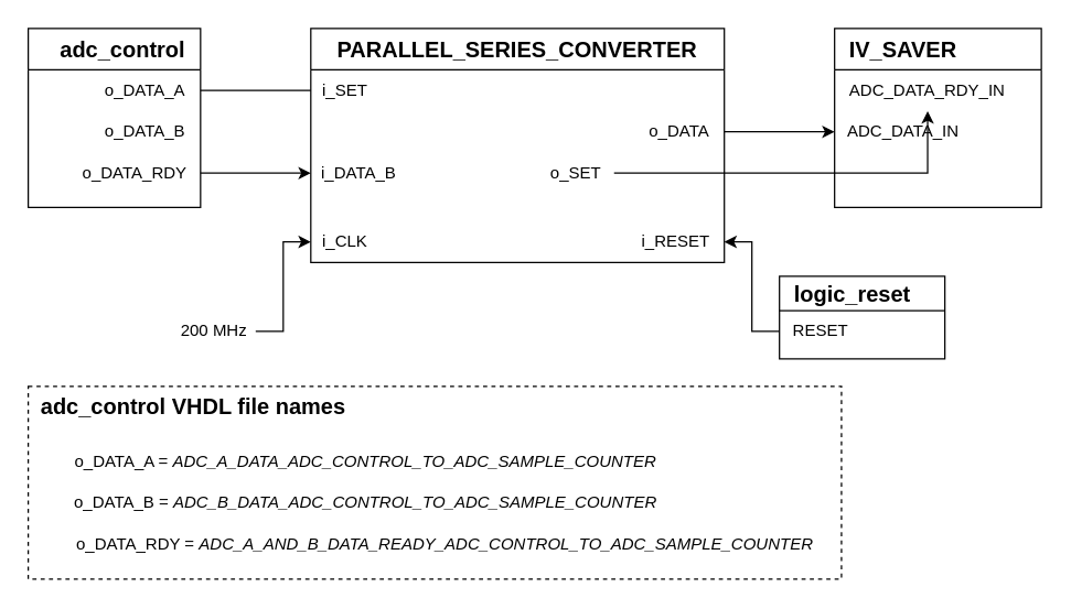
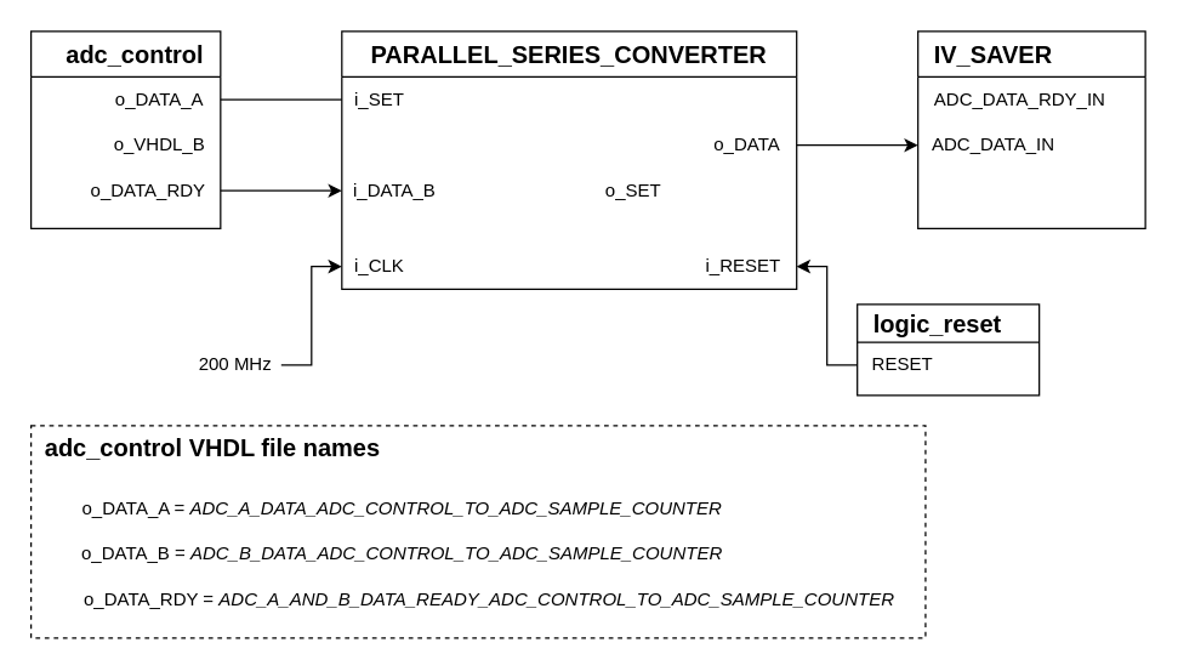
  <mxCell id="0" />
  <mxCell id="1" parent="0" />
  <mxCell id="2" value="" style="rounded=0;whiteSpace=wrap;html=1;fillColor=none;dashed=1;" vertex="1" parent="1"><mxGeometry x="20" y="280" width="590" height="140" as="geometry" /></mxCell>
  <mxCell id="3" value="&lt;font style=&quot;font-size: 16px;&quot;&gt;PARALLEL_SERIES_CONVERTER&lt;/font&gt;" style="swimlane;whiteSpace=wrap;html=1;startSize=30;" vertex="1" parent="1"><mxGeometry x="225" y="20" width="300" height="170" as="geometry" /></mxCell>
  <mxCell id="4" value="i_SET" style="text;html=1;align=center;verticalAlign=middle;whiteSpace=wrap;rounded=0;" vertex="1" parent="3"><mxGeometry y="30" width="50" height="30" as="geometry" /></mxCell>
  <mxCell id="5" value="i_DATA_B" style="text;html=1;align=center;verticalAlign=middle;whiteSpace=wrap;rounded=0;" vertex="1" parent="3"><mxGeometry y="90" width="70" height="30" as="geometry" /></mxCell>
  <mxCell id="6" value="i_RESET" style="text;html=1;align=center;verticalAlign=middle;whiteSpace=wrap;rounded=0;rotation=0;" vertex="1" parent="3"><mxGeometry x="230" y="140" width="70" height="30" as="geometry" /></mxCell>
  <mxCell id="7" value="i_CLK" style="text;html=1;align=center;verticalAlign=middle;whiteSpace=wrap;rounded=0;" vertex="1" parent="3"><mxGeometry y="140" width="50" height="30" as="geometry" /></mxCell>
  <mxCell id="8" value="o_DATA" style="text;html=1;align=center;verticalAlign=middle;whiteSpace=wrap;rounded=0;" vertex="1" parent="3"><mxGeometry x="235" y="60" width="65" height="30" as="geometry" /></mxCell>
  <mxCell id="9" value="o_SET" style="text;html=1;align=center;verticalAlign=middle;whiteSpace=wrap;rounded=0;" vertex="1" parent="3"><mxGeometry x="165" y="90" width="55" height="30" as="geometry" /></mxCell>
  <mxCell id="10" value="&lt;font style=&quot;font-size: 16px;&quot;&gt;&amp;nbsp; logic_reset&lt;/font&gt;" style="swimlane;whiteSpace=wrap;html=1;align=left;startSize=25;" vertex="1" parent="1"><mxGeometry x="565" y="200" width="120" height="60" as="geometry" /></mxCell>
  <mxCell id="11" value="RESET" style="text;html=1;align=center;verticalAlign=middle;whiteSpace=wrap;rounded=0;rotation=0;" vertex="1" parent="10"><mxGeometry y="25" width="60" height="30" as="geometry" /></mxCell>
  <mxCell id="12" style="edgeStyle=orthogonalEdgeStyle;rounded=0;orthogonalLoop=1;jettySize=auto;html=1;entryX=0;entryY=0.5;entryDx=0;entryDy=0;" edge="1" parent="1" source="13" target="7"><mxGeometry relative="1" as="geometry" /></mxCell>
  <mxCell id="13" value="200 MHz" style="text;html=1;align=center;verticalAlign=middle;whiteSpace=wrap;rounded=0;" vertex="1" parent="1"><mxGeometry x="125" y="225" width="60" height="30" as="geometry" /></mxCell>
  <mxCell id="14" style="edgeStyle=orthogonalEdgeStyle;rounded=0;orthogonalLoop=1;jettySize=auto;html=1;entryX=1;entryY=0.5;entryDx=0;entryDy=0;" edge="1" parent="1" source="11" target="6"><mxGeometry relative="1" as="geometry" /></mxCell>
  <mxCell id="15" value="&lt;font style=&quot;font-size: 16px;&quot;&gt;adc_control&amp;nbsp;&amp;nbsp;&lt;/font&gt;" style="swimlane;whiteSpace=wrap;html=1;align=right;startSize=30;" vertex="1" parent="1"><mxGeometry x="20" y="20" width="125" height="130" as="geometry" /></mxCell>
  <mxCell id="16" value="o_DATA_A" style="text;html=1;align=center;verticalAlign=middle;whiteSpace=wrap;rounded=0;" vertex="1" parent="15"><mxGeometry x="45" y="30" width="80" height="30" as="geometry" /></mxCell>
- <mxCell id="17" value="o_DATA_B" style="text;html=1;align=center;verticalAlign=middle;whiteSpace=wrap;rounded=0;" vertex="1" parent="15"><mxGeometry x="45" y="60" width="80" height="30" as="geometry" /></mxCell>
+ <mxCell id="17" value="o_VHDL_B" style="text;html=1;align=center;verticalAlign=middle;whiteSpace=wrap;rounded=0;" vertex="1" parent="15"><mxGeometry x="45" y="60" width="80" height="30" as="geometry" /></mxCell>
  <mxCell id="18" value="o_DATA_RDY" style="text;html=1;align=center;verticalAlign=middle;whiteSpace=wrap;rounded=0;" vertex="1" parent="15"><mxGeometry x="30" y="90" width="95" height="30" as="geometry" /></mxCell>
  <mxCell id="19" value="o_DATA_A = &lt;i&gt;ADC_A_DATA_ADC_CONTROL_TO_ADC_SAMPLE_COUNTER&lt;/i&gt;" style="text;html=1;align=center;verticalAlign=middle;whiteSpace=wrap;rounded=0;" vertex="1" parent="1"><mxGeometry x="45" y="320" width="440" height="30" as="geometry" /></mxCell>
  <mxCell id="20" value="o_DATA_B = &lt;i&gt;ADC_B_DATA_ADC_CONTROL_TO_ADC_SAMPLE_COUNTER&lt;/i&gt;" style="text;html=1;align=center;verticalAlign=middle;whiteSpace=wrap;rounded=0;" vertex="1" parent="1"><mxGeometry x="45" y="350" width="440" height="30" as="geometry" /></mxCell>
  <mxCell id="21" value="o_DATA_RDY = &lt;i&gt;ADC_A_AND_B_DATA_READY_ADC_CONTROL_TO_ADC_SAMPLE_COUNTER&lt;/i&gt;" style="text;html=1;align=center;verticalAlign=middle;whiteSpace=wrap;rounded=0;" vertex="1" parent="1"><mxGeometry x="45" y="380" width="555" height="30" as="geometry" /></mxCell>
  <mxCell id="22" style="edgeStyle=orthogonalEdgeStyle;rounded=0;orthogonalLoop=1;jettySize=auto;html=1;endArrow=none;" edge="1" parent="1" source="16" target="4"><mxGeometry relative="1" as="geometry" /></mxCell>
  <mxCell id="23" style="edgeStyle=orthogonalEdgeStyle;rounded=0;orthogonalLoop=1;jettySize=auto;html=1;" edge="1" parent="1" source="18" target="5"><mxGeometry relative="1" as="geometry" /></mxCell>
  <mxCell id="24" value="&lt;span style=&quot;font-size: 16px;&quot;&gt;&lt;b&gt;adc_control VHDL file names&lt;/b&gt;&lt;/span&gt;" style="text;html=1;align=center;verticalAlign=middle;whiteSpace=wrap;rounded=0;" vertex="1" parent="1"><mxGeometry x="20" y="280" width="240" height="30" as="geometry" /></mxCell>
  <mxCell id="25" value="&lt;font style=&quot;font-size: 16px;&quot;&gt;&amp;nbsp; IV_SAVER&lt;/font&gt;" style="swimlane;whiteSpace=wrap;html=1;align=left;startSize=30;" vertex="1" parent="1"><mxGeometry x="605" y="20" width="150" height="130" as="geometry" /></mxCell>
  <mxCell id="26" value="ADC_DATA_RDY_IN" style="text;html=1;align=center;verticalAlign=middle;whiteSpace=wrap;rounded=0;" vertex="1" parent="25"><mxGeometry y="30" width="135" height="30" as="geometry" /></mxCell>
  <mxCell id="27" value="ADC_DATA_IN" style="text;html=1;align=center;verticalAlign=middle;whiteSpace=wrap;rounded=0;" vertex="1" parent="25"><mxGeometry y="60" width="100" height="30" as="geometry" /></mxCell>
- <mxCell id="28" style="edgeStyle=orthogonalEdgeStyle;rounded=0;orthogonalLoop=1;jettySize=auto;html=1;" edge="1" parent="1" source="9" target="26"><mxGeometry relative="1" as="geometry" /></mxCell>
  <mxCell id="29" style="edgeStyle=orthogonalEdgeStyle;rounded=0;orthogonalLoop=1;jettySize=auto;html=1;" edge="1" parent="1" source="8" target="27"><mxGeometry relative="1" as="geometry" /></mxCell>
